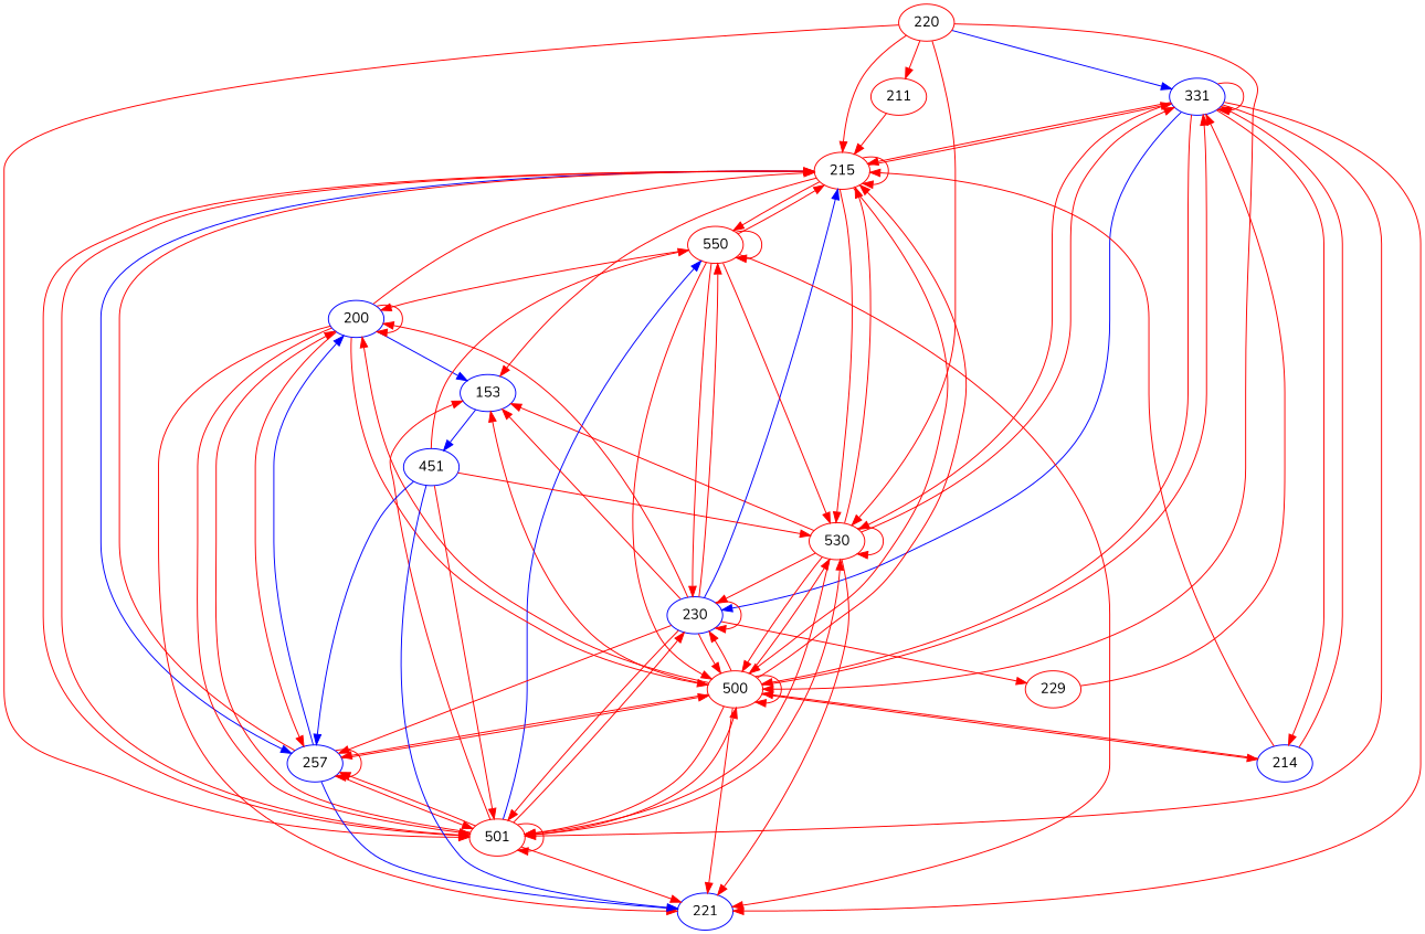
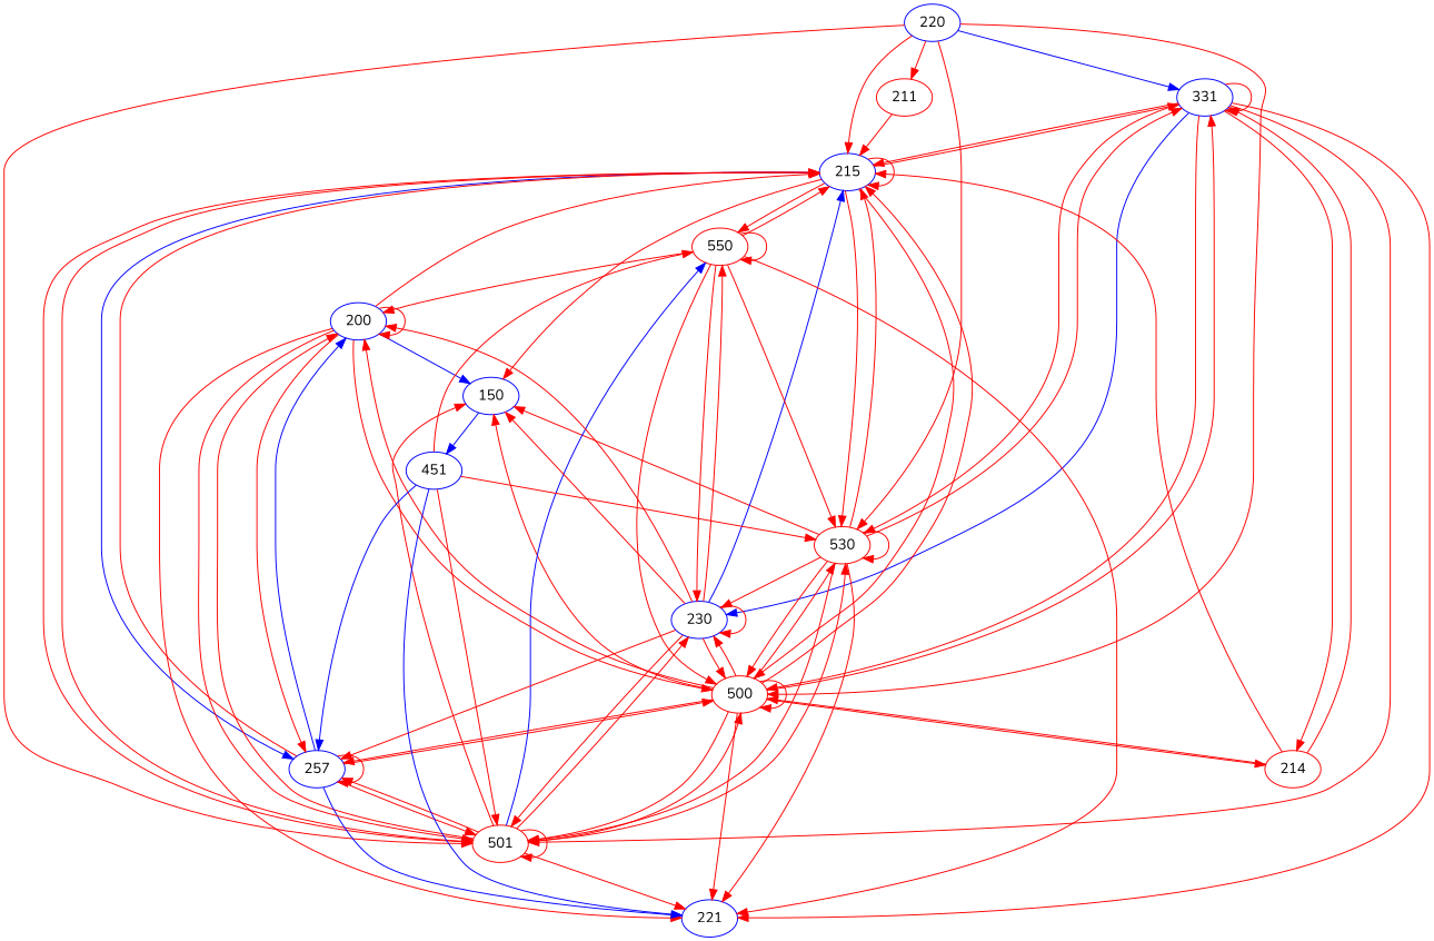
  digraph {
    fontname=Nunito
    node [color=blue fontname=Nunito]
    edge [color=red fontname=Nunito]
-   220 [color=red]
+   220
    331
-   215 [color=red]
+   215
    500 [color=red]
    530 [color=red]
    501 [color=red]
    211 [color=red]
    230
    221
-   214
+   214 [color=red]
    257
-   150 [label=153]
+   150
    550 [color=red]
    200
-   229 [color=red]
    451
    220 -> 331 [color=blue]
    220 -> 215
    220 -> 500
    220 -> 530
    220 -> 501
    220 -> 211
    331 -> 331
    331 -> 215
    331 -> 500
    331 -> 530
    331 -> 501
    331 -> 230 [color=blue]
    331 -> 221
    331 -> 214
    215 -> 331
    215 -> 215
    215 -> 500
    215 -> 530
    215 -> 501
    215 -> 257 [color=blue]
    215 -> 150
    215 -> 550
    500 -> 331
    500 -> 215
    500 -> 500
    500 -> 530
    500 -> 501
    500 -> 230
    500 -> 221
    500 -> 214
    500 -> 257
    500 -> 150
    500 -> 200
    530 -> 331
    530 -> 215
    530 -> 500
    530 -> 530
    530 -> 501
    530 -> 230
    530 -> 221
    530 -> 150
    501 -> 215
    501 -> 500
    501 -> 530
    501 -> 501
    501 -> 230
    501 -> 221
    501 -> 257
    501 -> 150
    501 -> 550 [color=blue]
    501 -> 200
    211 -> 215
    230 -> 215 [color=blue]
    230 -> 500
    230 -> 501
    230 -> 230
    230 -> 257
    230 -> 150
    230 -> 550
    230 -> 200
-   230 -> 229
    214 -> 331
    214 -> 215
    214 -> 500
    257 -> 215
    257 -> 500
    257 -> 501
    257 -> 221 [color=blue]
    257 -> 257
    257 -> 200 [color=blue]
    150 -> 451 [color=blue]
    550 -> 215
    550 -> 500
    550 -> 530
    550 -> 230
    550 -> 221
    550 -> 550
    550 -> 200
    200 -> 215
    200 -> 500
    200 -> 501
    200 -> 221
    200 -> 257
    200 -> 150 [color=blue]
    200 -> 200
-   229 -> 331
    451 -> 530
    451 -> 501
    451 -> 221 [color=blue]
    451 -> 257 [color=blue]
    451 -> 550
  }
